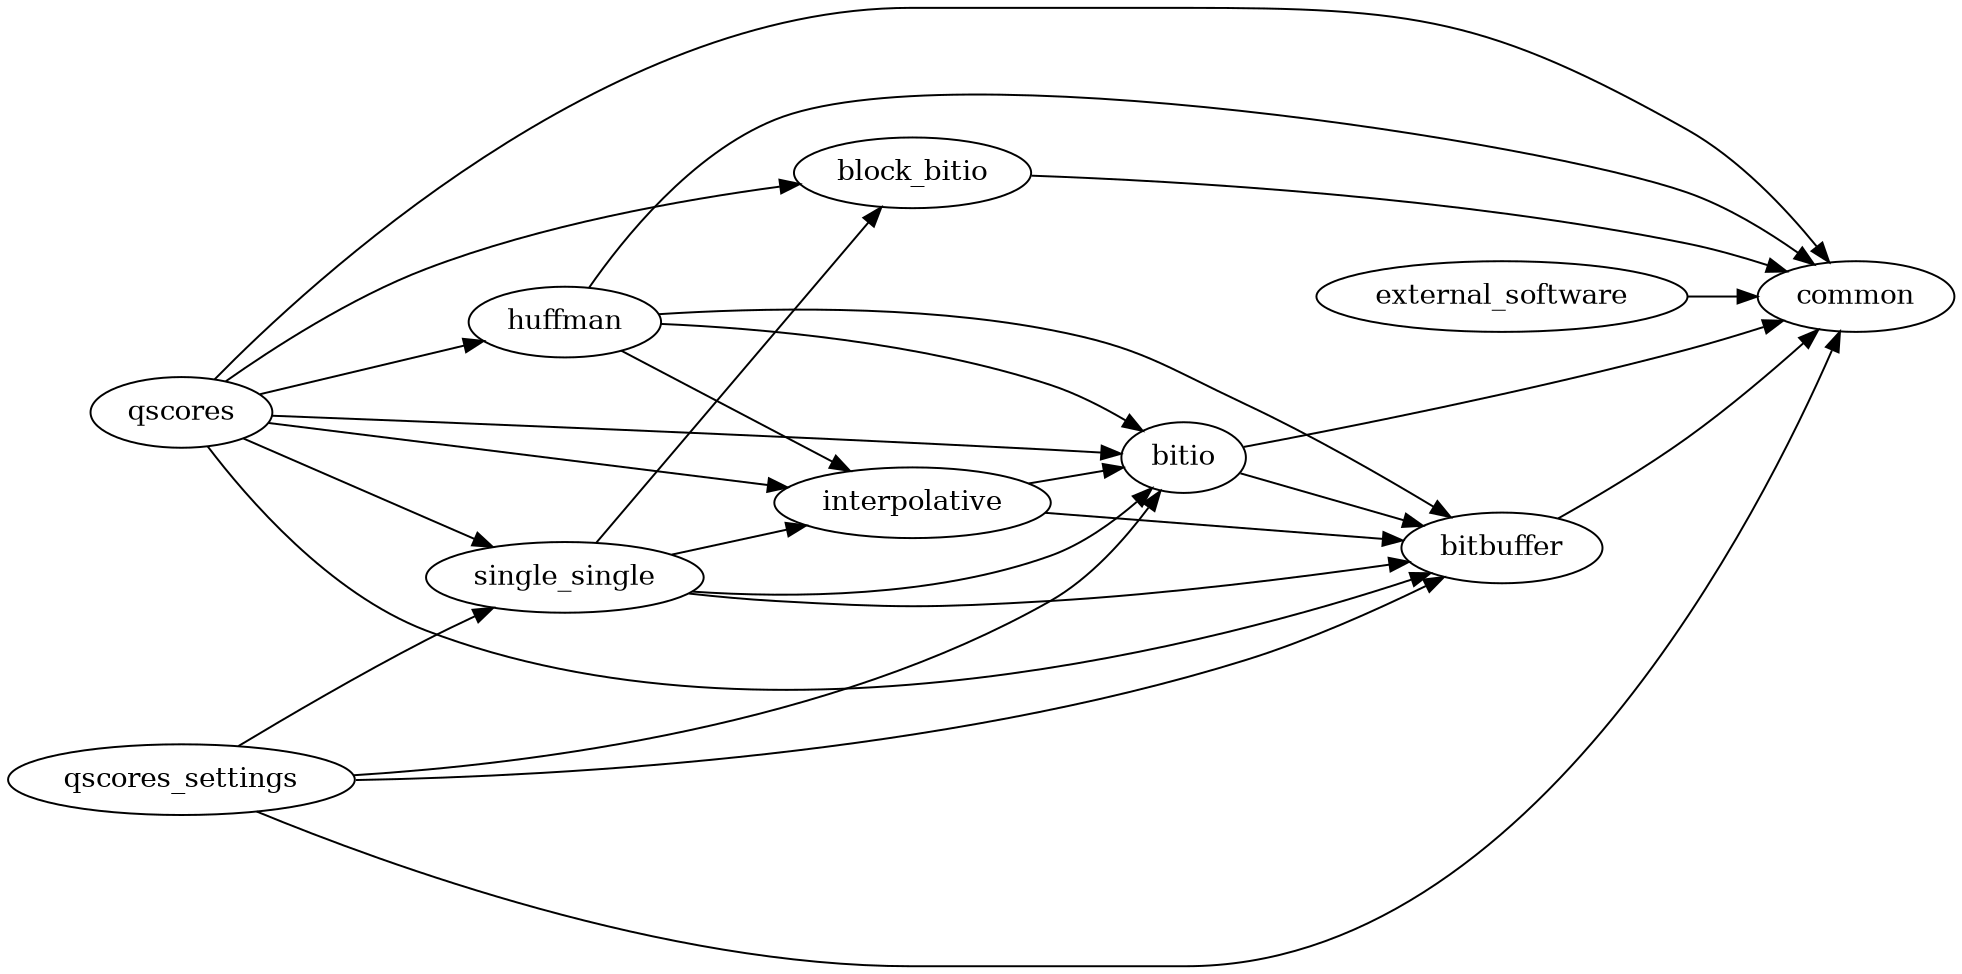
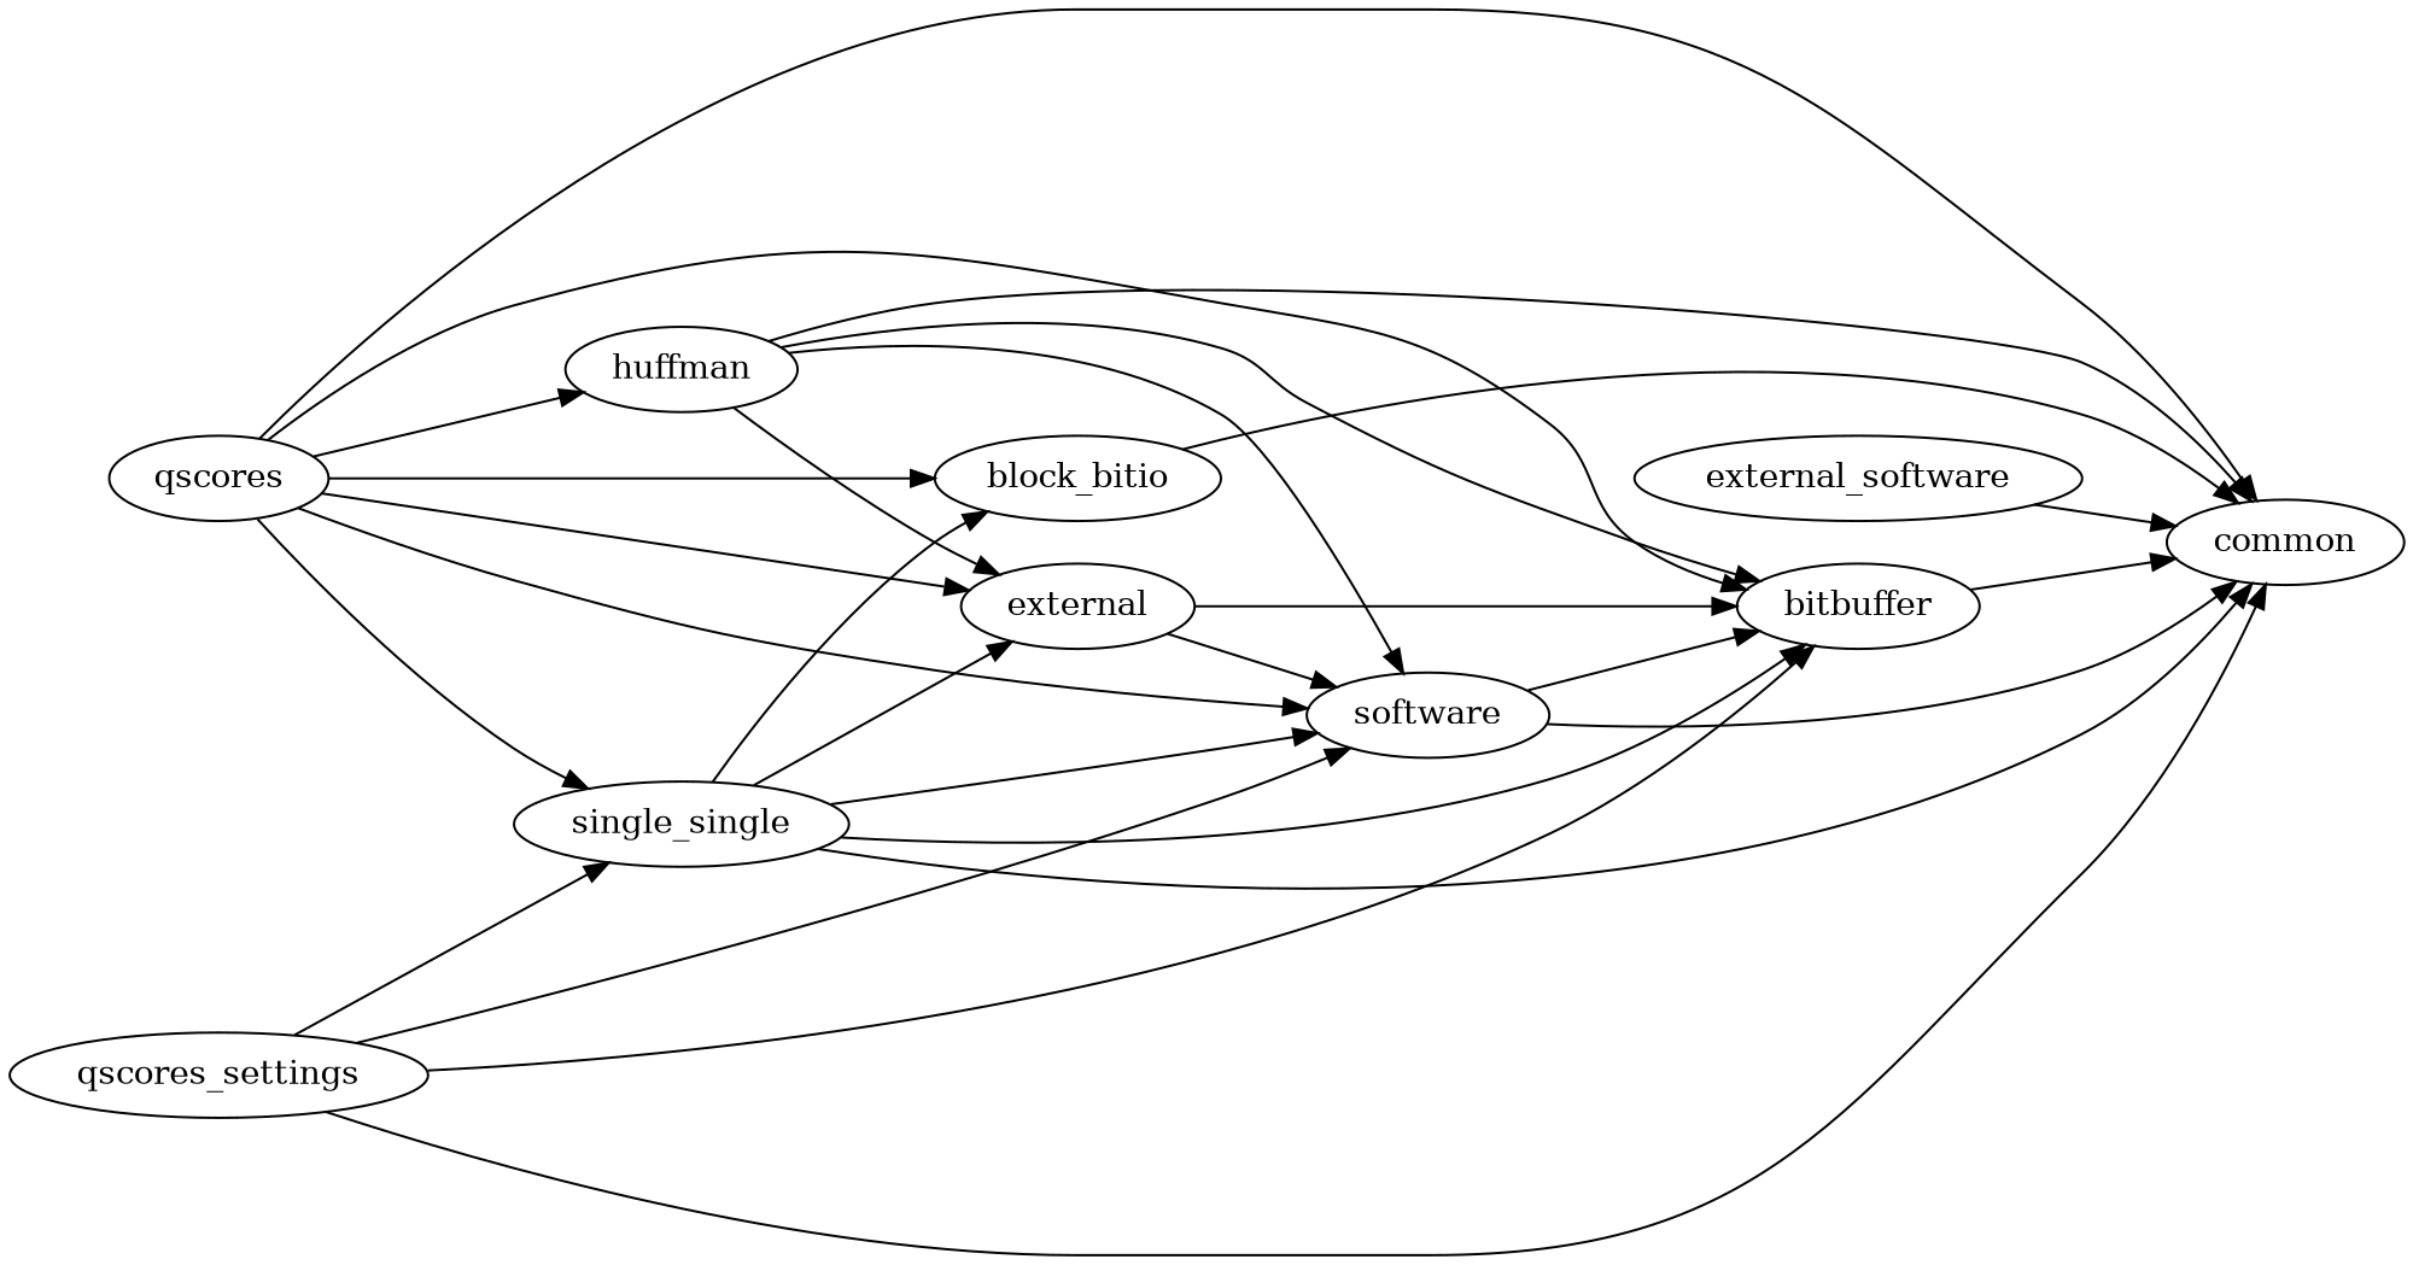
  digraph {
    rankdir=LR
    bitbuffer
    common
-   bitio
+   bitio [label=software]
    n4 [label=block_bitio]
    external_software
    huffman
-   interpolative
+   interpolative [label=external]
    qscores_settings
    n9 [label=single_single]
    qscores
    bitbuffer -> common
    bitio -> bitbuffer
    bitio -> common
    n4 -> common
    external_software -> common
    huffman -> bitbuffer
    huffman -> common
    huffman -> bitio
    huffman -> interpolative
    interpolative -> bitbuffer
    interpolative -> bitio
    qscores_settings -> bitbuffer
    qscores_settings -> common
    qscores_settings -> bitio
    qscores_settings -> n9
    n9 -> bitbuffer
+   n9 -> common
    n9 -> bitio
    n9 -> n4
    n9 -> interpolative
    qscores -> bitbuffer
    qscores -> common
    qscores -> bitio
    qscores -> n4
    qscores -> huffman
    qscores -> interpolative
    qscores -> n9
  }
